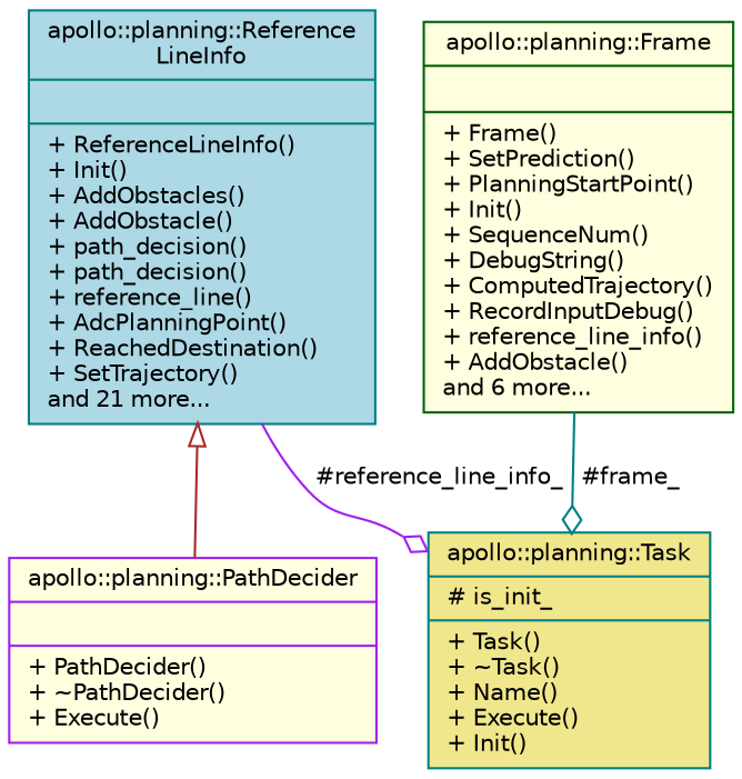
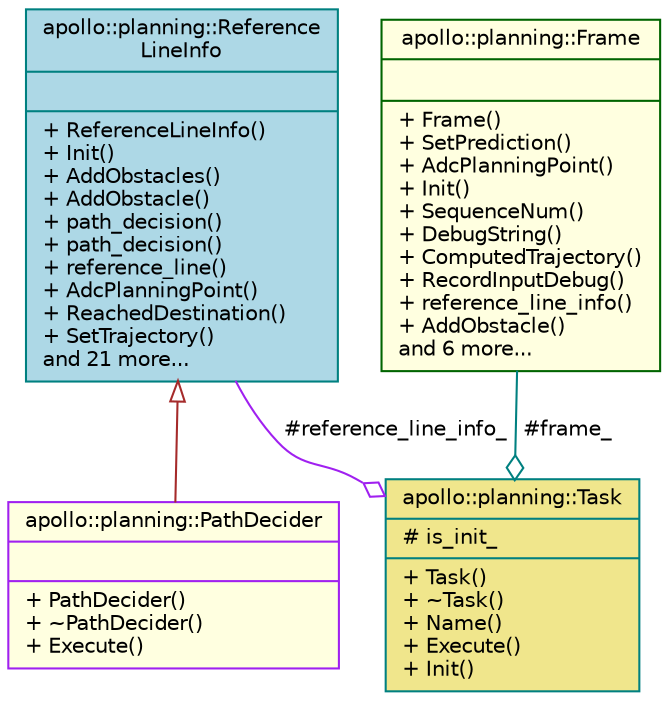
  digraph {
    node [color=teal fillcolor=lightyellow fontname=Helvetica fontsize=10 shape=record style=filled]
    edge [arrowhead=odiamond fontname=Helvetica fontsize=10 labelfontname=Helvetica labelfontsize=10 style=solid]
    n1 [color=purple fontcolor=black height=0.2 label="{apollo::planning::PathDecider\n||+ PathDecider()\l+ ~PathDecider()\l+ Execute()\l}" width=0.4]
    n2 [fillcolor=khaki height=0.2 label="{apollo::planning::Task\n|# is_init_\l|+ Task()\l+ ~Task()\l+ Name()\l+ Execute()\l+ Init()\l}" width=0.4]
-   n3 [color=darkgreen height=0.2 label="{apollo::planning::Frame\n||+ Frame()\l+ SetPrediction()\l+ PlanningStartPoint()\l+ Init()\l+ SequenceNum()\l+ DebugString()\l+ ComputedTrajectory()\l+ RecordInputDebug()\l+ reference_line_info()\l+ AddObstacle()\land 6 more...\l}" width=0.4]
+   n3 [color=darkgreen height=0.2 label="{apollo::planning::Frame\n||+ Frame()\l+ SetPrediction()\l+ AdcPlanningPoint()\l+ Init()\l+ SequenceNum()\l+ DebugString()\l+ ComputedTrajectory()\l+ RecordInputDebug()\l+ reference_line_info()\l+ AddObstacle()\land 6 more...\l}" width=0.4]
    n4 [fillcolor=lightblue height=0.2 label="{apollo::planning::Reference\lLineInfo\n||+ ReferenceLineInfo()\l+ Init()\l+ AddObstacles()\l+ AddObstacle()\l+ path_decision()\l+ path_decision()\l+ reference_line()\l+ AdcPlanningPoint()\l+ ReachedDestination()\l+ SetTrajectory()\land 21 more...\l}" width=0.4]
    n3 -> n2 [color=teal label=" #frame_"]
    n4 -> n1 [arrowtail=onormal color=brown dir=back arrowhead=""]
    n4 -> n2 [color=purple label=" #reference_line_info_"]
  }
